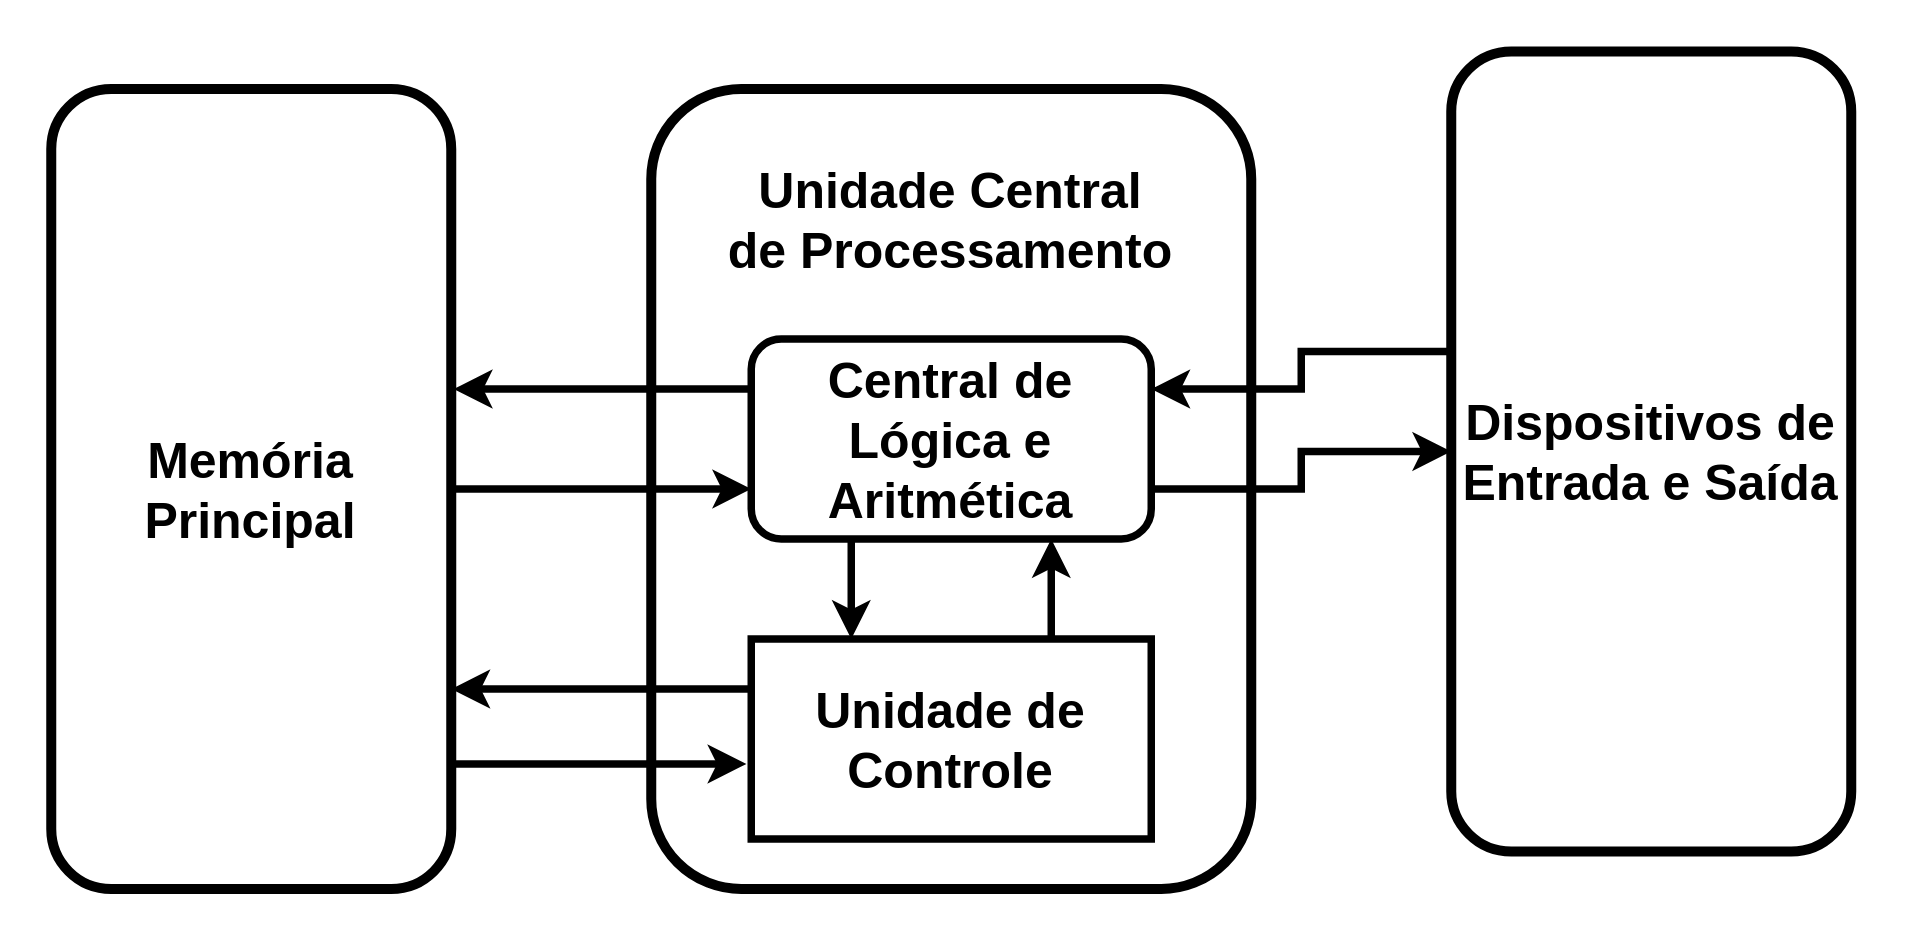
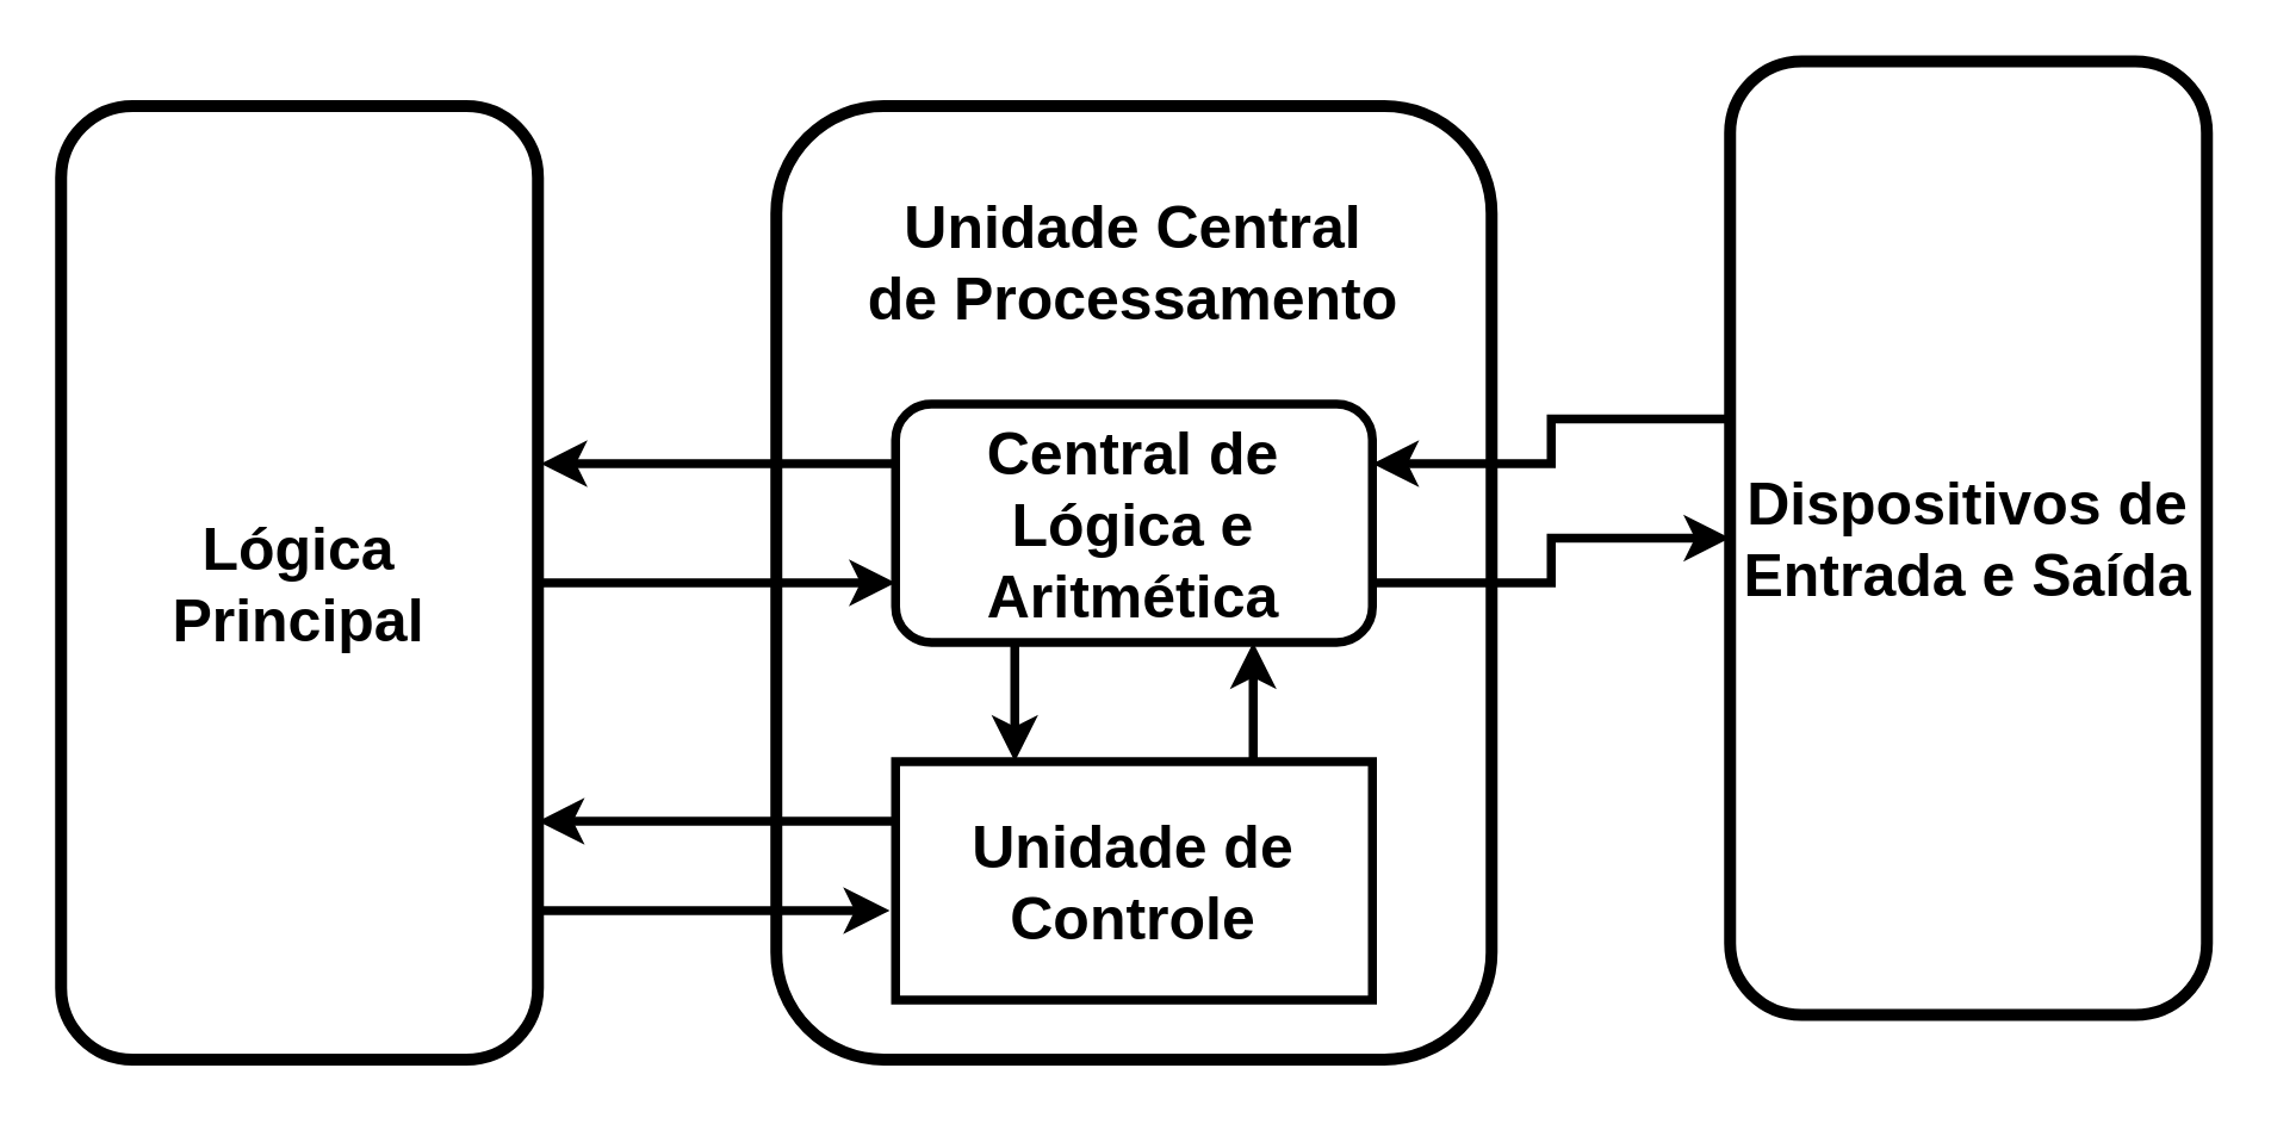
  <mxCell id="0" />
  <mxCell id="1" parent="0" />
  <mxCell id="2" value="Unidade Central&lt;br&gt;de Processamento&lt;br&gt;&lt;br&gt;&lt;br&gt;&lt;br&gt;&lt;br&gt;&lt;br&gt;&lt;br&gt;&lt;br&gt;&lt;br&gt;&lt;br&gt;" style="rounded=1;whiteSpace=wrap;html=1;fontSize=20;glass=0;strokeWidth=4;shadow=0;fontStyle=1" vertex="1" parent="1"><mxGeometry x="260" y="35" width="240" height="320" as="geometry" /></mxCell>
  <mxCell id="3" style="edgeStyle=orthogonalEdgeStyle;rounded=0;orthogonalLoop=1;jettySize=auto;html=1;entryX=0;entryY=0.75;entryDx=0;entryDy=0;strokeWidth=3;" edge="1" parent="1" source="4" target="9"><mxGeometry relative="1" as="geometry" /></mxCell>
- <mxCell id="4" value="Memória&lt;br style=&quot;font-size: 20px;&quot;&gt;Principal" style="rounded=1;whiteSpace=wrap;html=1;fontSize=20;glass=0;strokeWidth=4;shadow=0;fontStyle=1" parent="1" vertex="1"><mxGeometry x="20" y="35" width="160" height="320" as="geometry" /></mxCell>
+ <mxCell id="4" value="Lógica&lt;br style=&quot;font-size: 20px;&quot;&gt;Principal" style="rounded=1;whiteSpace=wrap;html=1;fontSize=20;glass=0;strokeWidth=4;shadow=0;fontStyle=1" parent="1" vertex="1"><mxGeometry x="20" y="35" width="160" height="320" as="geometry" /></mxCell>
  <mxCell id="5" style="edgeStyle=orthogonalEdgeStyle;rounded=0;orthogonalLoop=1;jettySize=auto;html=1;exitX=0;exitY=0.25;exitDx=0;exitDy=0;entryX=1.006;entryY=0.375;entryDx=0;entryDy=0;entryPerimeter=0;strokeWidth=3;" edge="1" parent="1" source="9" target="4"><mxGeometry relative="1" as="geometry" /></mxCell>
  <mxCell id="6" style="edgeStyle=orthogonalEdgeStyle;rounded=0;orthogonalLoop=1;jettySize=auto;html=1;exitX=1;exitY=0.75;exitDx=0;exitDy=0;entryX=0;entryY=0.5;entryDx=0;entryDy=0;strokeWidth=3;" edge="1" parent="1" source="9" target="13"><mxGeometry relative="1" as="geometry" /></mxCell>
  <mxCell id="7" style="edgeStyle=orthogonalEdgeStyle;rounded=0;orthogonalLoop=1;jettySize=auto;html=1;exitX=0;exitY=0.375;exitDx=0;exitDy=0;entryX=1;entryY=0.25;entryDx=0;entryDy=0;exitPerimeter=0;strokeWidth=3;" edge="1" parent="1" source="13" target="9"><mxGeometry relative="1" as="geometry" /></mxCell>
  <mxCell id="8" style="edgeStyle=orthogonalEdgeStyle;rounded=0;orthogonalLoop=1;jettySize=auto;html=1;exitX=0.25;exitY=1;exitDx=0;exitDy=0;entryX=0.25;entryY=0;entryDx=0;entryDy=0;strokeWidth=3;" edge="1" parent="1" source="9" target="12"><mxGeometry relative="1" as="geometry" /></mxCell>
  <mxCell id="9" value="Central de Lógica e Aritmética" style="rounded=1;whiteSpace=wrap;html=1;fontSize=20;glass=0;strokeWidth=3;shadow=0;fontStyle=1" vertex="1" parent="1"><mxGeometry x="300" y="135" width="160" height="80" as="geometry" /></mxCell>
  <mxCell id="10" style="edgeStyle=orthogonalEdgeStyle;rounded=0;orthogonalLoop=1;jettySize=auto;html=1;exitX=0;exitY=0.25;exitDx=0;exitDy=0;entryX=1;entryY=0.75;entryDx=0;entryDy=0;strokeWidth=3;" edge="1" parent="1" source="12" target="4"><mxGeometry relative="1" as="geometry" /></mxCell>
  <mxCell id="11" style="edgeStyle=orthogonalEdgeStyle;rounded=0;orthogonalLoop=1;jettySize=auto;html=1;exitX=0.75;exitY=0;exitDx=0;exitDy=0;entryX=0.75;entryY=1;entryDx=0;entryDy=0;strokeWidth=3;" edge="1" parent="1" source="12" target="9"><mxGeometry relative="1" as="geometry" /></mxCell>
  <mxCell id="12" value="Unidade de Controle" style="whiteSpace=wrap;html=1;fontSize=20;glass=0;strokeWidth=3;shadow=0;fontStyle=1;rounded=0;" vertex="1" parent="1"><mxGeometry x="300" y="255" width="160" height="80" as="geometry" /></mxCell>
  <mxCell id="13" value="Dispositivos de Entrada e Saída" style="rounded=1;whiteSpace=wrap;html=1;fontSize=20;glass=0;strokeWidth=4;shadow=0;fontStyle=1" vertex="1" parent="1"><mxGeometry x="580" y="20" width="160" height="320" as="geometry" /></mxCell>
  <mxCell id="14" value="" style="endArrow=classic;html=1;rounded=0;entryX=-0.012;entryY=0.625;entryDx=0;entryDy=0;entryPerimeter=0;strokeWidth=3;" edge="1" parent="1" target="12"><mxGeometry width="50" height="50" relative="1" as="geometry"><mxPoint x="180" y="305" as="sourcePoint" /><mxPoint x="260" y="305" as="targetPoint" /></mxGeometry></mxCell>
